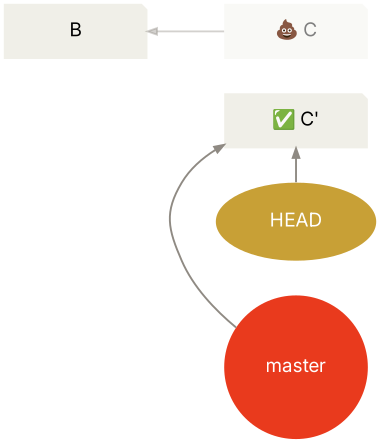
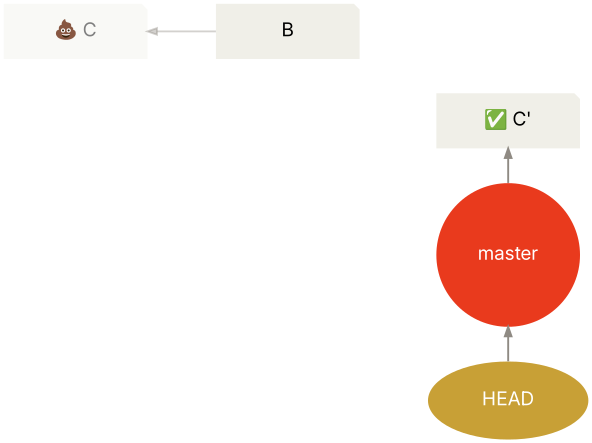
  digraph {
    fontname=Inter
    nodesep=.5
    rankdir=LR
    ranksep=1
    node [fillcolor="#f0efe8" fontcolor=black fontname=Inter fontsize=20 margin=".45,.25" penwidth=0 shape=note style="rounded,filled"]
    edge [color="#8f8a83" dir=back fontname=Inter penwidth=2]
    HEAD [fillcolor="#c8a036" fontcolor="#ffffff" shape=ellipse style=filled width=2.1]
    master [fillcolor="#e93a1d" fontcolor="#ffffff" shape=circle style=filled width=2.1]
    n3 [group=unreachable label="✅ C'" width=2.1]
    B [width=2.1]
    B_ [group=unreachable shape=box style=invis width=2.1]
    n6 [fillcolor="#f0efe864" fontcolor="#7f7f7f" group=unreachable label="💩 C" width=2.1]
    subgraph sub_1 {
      rank=same
      HEAD
      master
      n3
    }
    subgraph sub_2 {
      rank=same
      B
      B_
    }
-   n3 -> HEAD
+   master -> HEAD
    n3 -> master
    B -> B_ [style=invis]
-   B -> n6 [color="#8f8a8364" weight=10]
+   n6 -> B [color="#8f8a8364" weight=10]
    B_ -> n3 [style=invis]
  }
